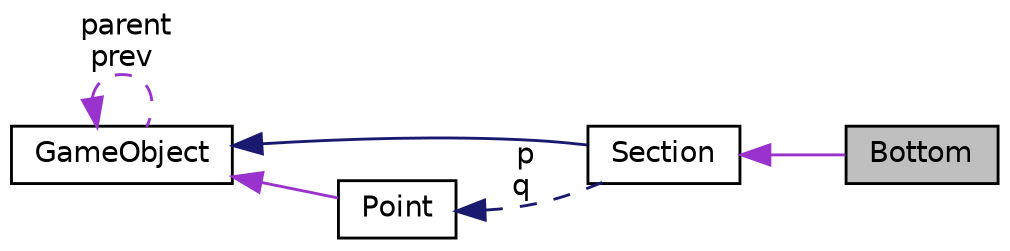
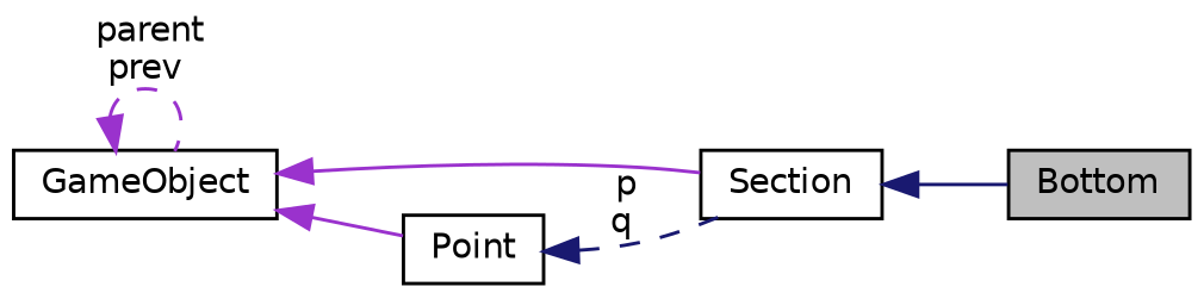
  digraph {
    rankdir=LR
    node [color=black fillcolor=white fontname=Helvetica fontsize=10 shape=record style=filled]
    edge [color=midnightblue dir=back fontname=Helvetica fontsize=10 labelfontname=Helvetica labelfontsize=10 style=solid]
    n1 [fillcolor=grey75 fontcolor=black height=0.2 label=Bottom width=0.4]
    n2 [height=0.2 label=Section width=0.4]
    n3 [height=0.2 label=GameObject width=0.4]
    n4 [height=0.2 label=Point width=0.4]
-   n2 -> n1 [color=darkorchid3]
-   n3 -> n2
+   n2 -> n1
+   n3 -> n2 [color=darkorchid3]
    n3 -> n3 [color=darkorchid3 label=" parent\nprev" style=dashed]
    n3 -> n4 [color=darkorchid3]
    n4 -> n2 [label=" p\nq" style=dashed]
  }
